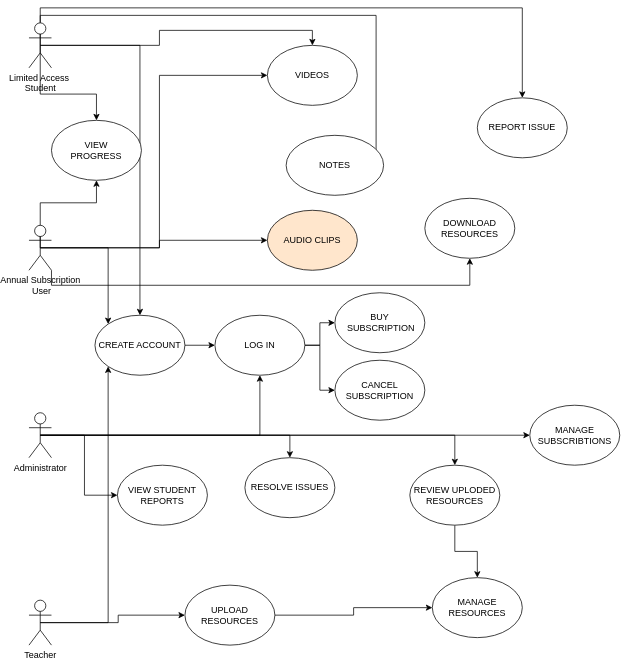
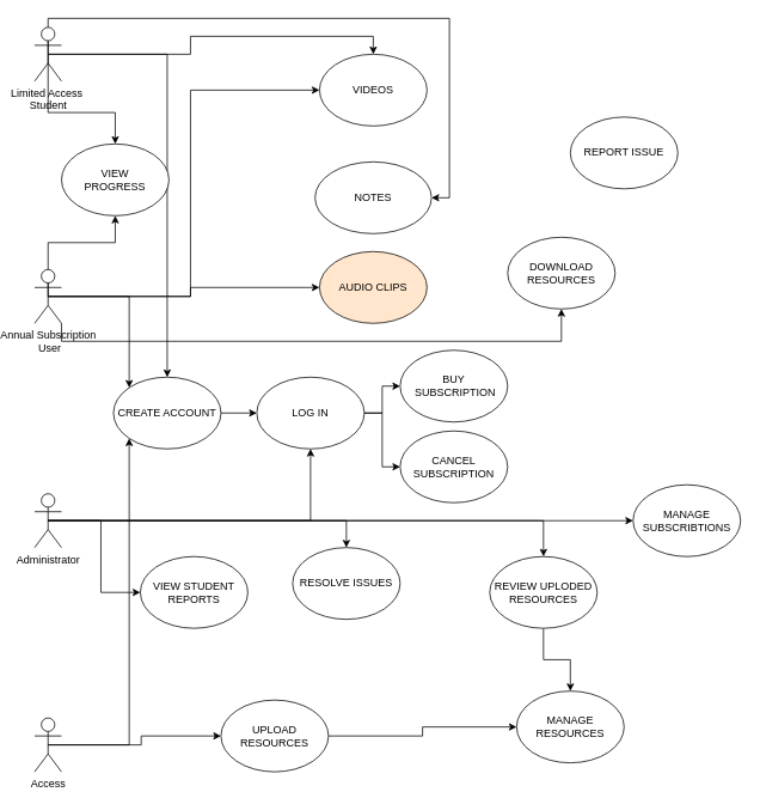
  <mxCell id="0" />
  <mxCell id="1" parent="0" />
  <mxCell id="2" style="edgeStyle=orthogonalEdgeStyle;rounded=0;orthogonalLoop=1;jettySize=auto;html=1;exitX=0.5;exitY=0.5;exitDx=0;exitDy=0;exitPerimeter=0;entryX=0;entryY=0;entryDx=0;entryDy=0;" edge="1" parent="1" source="7" target="39"><mxGeometry relative="1" as="geometry" /></mxCell>
  <mxCell id="3" style="edgeStyle=orthogonalEdgeStyle;rounded=0;orthogonalLoop=1;jettySize=auto;html=1;exitX=0.5;exitY=0.5;exitDx=0;exitDy=0;exitPerimeter=0;entryX=0;entryY=0.5;entryDx=0;entryDy=0;" edge="1" parent="1" source="7" target="27"><mxGeometry relative="1" as="geometry" /></mxCell>
  <mxCell id="4" style="edgeStyle=orthogonalEdgeStyle;rounded=0;orthogonalLoop=1;jettySize=auto;html=1;exitX=0.5;exitY=0.5;exitDx=0;exitDy=0;exitPerimeter=0;entryX=0;entryY=0.5;entryDx=0;entryDy=0;" edge="1" parent="1" source="7" target="23"><mxGeometry relative="1" as="geometry" /></mxCell>
  <mxCell id="5" style="edgeStyle=orthogonalEdgeStyle;rounded=0;orthogonalLoop=1;jettySize=auto;html=1;exitX=1;exitY=1;exitDx=0;exitDy=0;exitPerimeter=0;entryX=0.5;entryY=1;entryDx=0;entryDy=0;" edge="1" parent="1" source="7" target="26"><mxGeometry relative="1" as="geometry" /></mxCell>
  <mxCell id="6" style="edgeStyle=orthogonalEdgeStyle;rounded=0;orthogonalLoop=1;jettySize=auto;html=1;exitX=0.5;exitY=0.5;exitDx=0;exitDy=0;exitPerimeter=0;entryX=0.5;entryY=1;entryDx=0;entryDy=0;" edge="1" parent="1" source="7" target="43"><mxGeometry relative="1" as="geometry"><mxPoint x="108" y="230" as="targetPoint" /></mxGeometry></mxCell>
  <mxCell id="7" value="&lt;div&gt;Annual Subscription&lt;/div&gt;&lt;div&gt;&amp;nbsp;User&lt;/div&gt;" style="shape=umlActor;verticalLabelPosition=bottom;verticalAlign=top;html=1;outlineConnect=0;" vertex="1" parent="1"><mxGeometry x="20" y="300" width="30" height="60" as="geometry" /></mxCell>
  <mxCell id="8" style="edgeStyle=orthogonalEdgeStyle;rounded=0;orthogonalLoop=1;jettySize=auto;html=1;exitX=0.5;exitY=0.5;exitDx=0;exitDy=0;exitPerimeter=0;" edge="1" parent="1" source="13" target="39"><mxGeometry relative="1" as="geometry" /></mxCell>
  <mxCell id="9" style="edgeStyle=orthogonalEdgeStyle;rounded=0;orthogonalLoop=1;jettySize=auto;html=1;exitX=0.5;exitY=0.5;exitDx=0;exitDy=0;exitPerimeter=0;entryX=0.5;entryY=0;entryDx=0;entryDy=0;" edge="1" parent="1" source="13" target="23"><mxGeometry relative="1" as="geometry" /></mxCell>
  <mxCell id="10" style="edgeStyle=orthogonalEdgeStyle;rounded=0;orthogonalLoop=1;jettySize=auto;html=1;exitX=0.5;exitY=0.5;exitDx=0;exitDy=0;exitPerimeter=0;entryX=1;entryY=0.5;entryDx=0;entryDy=0;" edge="1" parent="1" source="13" target="24"><mxGeometry relative="1" as="geometry"><Array as="points"><mxPoint x="35" y="20" /><mxPoint x="483" y="20" /><mxPoint x="483" y="220" /></Array></mxGeometry></mxCell>
- <mxCell id="11" style="edgeStyle=orthogonalEdgeStyle;rounded=0;orthogonalLoop=1;jettySize=auto;html=1;exitX=0.5;exitY=0;exitDx=0;exitDy=0;exitPerimeter=0;entryX=0.5;entryY=0;entryDx=0;entryDy=0;" edge="1" parent="1" source="13" target="33"><mxGeometry relative="1" as="geometry" /></mxCell>
  <mxCell id="12" style="edgeStyle=orthogonalEdgeStyle;rounded=0;orthogonalLoop=1;jettySize=auto;html=1;exitX=0.5;exitY=0.5;exitDx=0;exitDy=0;exitPerimeter=0;entryX=0.5;entryY=0;entryDx=0;entryDy=0;" edge="1" parent="1" source="13" target="43"><mxGeometry relative="1" as="geometry"><mxPoint x="108" y="160" as="targetPoint" /></mxGeometry></mxCell>
  <mxCell id="13" value="&lt;div&gt;Limited Access&amp;nbsp;&lt;/div&gt;&lt;div&gt;Student&lt;/div&gt;" style="shape=umlActor;verticalLabelPosition=bottom;verticalAlign=top;html=1;outlineConnect=0;" vertex="1" parent="1"><mxGeometry x="20" y="30" width="30" height="60" as="geometry" /></mxCell>
  <mxCell id="14" style="edgeStyle=orthogonalEdgeStyle;rounded=0;orthogonalLoop=1;jettySize=auto;html=1;exitX=0.5;exitY=0.5;exitDx=0;exitDy=0;exitPerimeter=0;entryX=0.5;entryY=1;entryDx=0;entryDy=0;" edge="1" parent="1" source="19" target="37"><mxGeometry relative="1" as="geometry" /></mxCell>
  <mxCell id="15" style="edgeStyle=orthogonalEdgeStyle;rounded=0;orthogonalLoop=1;jettySize=auto;html=1;exitX=0.5;exitY=0.5;exitDx=0;exitDy=0;exitPerimeter=0;entryX=0;entryY=0.5;entryDx=0;entryDy=0;" edge="1" parent="1" source="19" target="34"><mxGeometry relative="1" as="geometry" /></mxCell>
  <mxCell id="16" style="edgeStyle=orthogonalEdgeStyle;rounded=0;orthogonalLoop=1;jettySize=auto;html=1;exitX=0.5;exitY=0.5;exitDx=0;exitDy=0;exitPerimeter=0;" edge="1" parent="1" source="19" target="32"><mxGeometry relative="1" as="geometry" /></mxCell>
  <mxCell id="17" style="edgeStyle=orthogonalEdgeStyle;rounded=0;orthogonalLoop=1;jettySize=auto;html=1;exitX=0.5;exitY=0.5;exitDx=0;exitDy=0;exitPerimeter=0;entryX=0.5;entryY=0;entryDx=0;entryDy=0;" edge="1" parent="1" source="19" target="41"><mxGeometry relative="1" as="geometry" /></mxCell>
  <mxCell id="18" style="edgeStyle=orthogonalEdgeStyle;rounded=0;orthogonalLoop=1;jettySize=auto;html=1;exitX=0.5;exitY=0.5;exitDx=0;exitDy=0;exitPerimeter=0;" edge="1" parent="1" source="19" target="42"><mxGeometry relative="1" as="geometry" /></mxCell>
  <mxCell id="19" value="Administrator&lt;br&gt;&lt;div&gt;&lt;br&gt;&lt;/div&gt;" style="shape=umlActor;verticalLabelPosition=bottom;verticalAlign=top;html=1;outlineConnect=0;" vertex="1" parent="1"><mxGeometry x="20" y="550" width="30" height="60" as="geometry" /></mxCell>
  <mxCell id="20" style="edgeStyle=orthogonalEdgeStyle;rounded=0;orthogonalLoop=1;jettySize=auto;html=1;exitX=0.5;exitY=0.5;exitDx=0;exitDy=0;exitPerimeter=0;entryX=0;entryY=0.5;entryDx=0;entryDy=0;" edge="1" parent="1" source="22" target="30"><mxGeometry relative="1" as="geometry" /></mxCell>
  <mxCell id="21" style="edgeStyle=orthogonalEdgeStyle;rounded=0;orthogonalLoop=1;jettySize=auto;html=1;exitX=0.5;exitY=0.5;exitDx=0;exitDy=0;exitPerimeter=0;entryX=0;entryY=1;entryDx=0;entryDy=0;" edge="1" parent="1" source="22" target="39"><mxGeometry relative="1" as="geometry" /></mxCell>
- <mxCell id="22" value="Teacher" style="shape=umlActor;verticalLabelPosition=bottom;verticalAlign=top;html=1;outlineConnect=0;" vertex="1" parent="1"><mxGeometry x="20" y="800" width="30" height="60" as="geometry" /></mxCell>
+ <mxCell id="22" value="Access" style="shape=umlActor;verticalLabelPosition=bottom;verticalAlign=top;html=1;outlineConnect=0;" vertex="1" parent="1"><mxGeometry x="20" y="800" width="30" height="60" as="geometry" /></mxCell>
  <mxCell id="23" value="VIDEOS" style="ellipse;whiteSpace=wrap;html=1;" vertex="1" parent="1"><mxGeometry x="338" y="60" width="120" height="80" as="geometry" /></mxCell>
- <mxCell id="24" value="NOTES" style="ellipse;whiteSpace=wrap;html=1;" vertex="1" parent="1"><mxGeometry x="363" y="180" width="130" height="80" as="geometry" /></mxCell>
+ <mxCell id="24" value="NOTES" style="ellipse;whiteSpace=wrap;html=1;" vertex="1" parent="1"><mxGeometry x="333" y="180" width="130" height="80" as="geometry" /></mxCell>
  <mxCell id="25" value="CANCEL SUBSCRIPTION" style="ellipse;whiteSpace=wrap;html=1;" vertex="1" parent="1"><mxGeometry x="428" y="480" width="120" height="80" as="geometry" /></mxCell>
  <mxCell id="26" value="DOWNLOAD RESOURCES" style="ellipse;whiteSpace=wrap;html=1;" vertex="1" parent="1"><mxGeometry x="548" y="264" width="120" height="80" as="geometry" /></mxCell>
  <mxCell id="27" value="&lt;div&gt;AUDIO CLIPS&lt;/div&gt;" style="ellipse;whiteSpace=wrap;html=1;fillColor=#ffe6cc;" vertex="1" parent="1"><mxGeometry x="338" y="280" width="120" height="80" as="geometry" /></mxCell>
  <mxCell id="28" value="MANAGE RESOURCES" style="ellipse;whiteSpace=wrap;html=1;" vertex="1" parent="1"><mxGeometry x="558" y="770" width="120" height="80" as="geometry" /></mxCell>
  <mxCell id="29" style="edgeStyle=orthogonalEdgeStyle;rounded=0;orthogonalLoop=1;jettySize=auto;html=1;exitX=1;exitY=0.5;exitDx=0;exitDy=0;entryX=0;entryY=0.5;entryDx=0;entryDy=0;" edge="1" parent="1" source="30" target="28"><mxGeometry relative="1" as="geometry" /></mxCell>
  <mxCell id="30" value="UPLOAD RESOURCES" style="ellipse;whiteSpace=wrap;html=1;" vertex="1" parent="1"><mxGeometry x="228" y="780" width="120" height="80" as="geometry" /></mxCell>
  <mxCell id="31" style="edgeStyle=orthogonalEdgeStyle;rounded=0;orthogonalLoop=1;jettySize=auto;html=1;exitX=0.5;exitY=1;exitDx=0;exitDy=0;entryX=0.5;entryY=0;entryDx=0;entryDy=0;" edge="1" parent="1" source="32" target="28"><mxGeometry relative="1" as="geometry" /></mxCell>
  <mxCell id="32" value="REVIEW UPLODED RESOURCES" style="ellipse;whiteSpace=wrap;html=1;" vertex="1" parent="1"><mxGeometry x="528" y="620" width="120" height="80" as="geometry" /></mxCell>
  <mxCell id="33" value="REPORT ISSUE" style="ellipse;whiteSpace=wrap;html=1;" vertex="1" parent="1"><mxGeometry x="618" y="130" width="120" height="80" as="geometry" /></mxCell>
  <mxCell id="34" value="VIEW STUDENT&lt;br&gt;REPORTS" style="ellipse;whiteSpace=wrap;html=1;" vertex="1" parent="1"><mxGeometry x="138" y="620" width="120" height="80" as="geometry" /></mxCell>
  <mxCell id="35" style="edgeStyle=orthogonalEdgeStyle;rounded=0;orthogonalLoop=1;jettySize=auto;html=1;exitX=1;exitY=0.5;exitDx=0;exitDy=0;entryX=0;entryY=0.5;entryDx=0;entryDy=0;" edge="1" parent="1" source="37" target="25"><mxGeometry relative="1" as="geometry" /></mxCell>
  <mxCell id="36" style="edgeStyle=orthogonalEdgeStyle;rounded=0;orthogonalLoop=1;jettySize=auto;html=1;exitX=1;exitY=0.5;exitDx=0;exitDy=0;entryX=0;entryY=0.5;entryDx=0;entryDy=0;" edge="1" parent="1" source="37" target="40"><mxGeometry relative="1" as="geometry" /></mxCell>
  <mxCell id="37" value="LOG IN" style="ellipse;whiteSpace=wrap;html=1;" vertex="1" parent="1"><mxGeometry x="268" y="420" width="120" height="80" as="geometry" /></mxCell>
  <mxCell id="38" style="edgeStyle=orthogonalEdgeStyle;rounded=0;orthogonalLoop=1;jettySize=auto;html=1;exitX=1;exitY=0.5;exitDx=0;exitDy=0;entryX=0;entryY=0.5;entryDx=0;entryDy=0;" edge="1" parent="1" source="39" target="37"><mxGeometry relative="1" as="geometry" /></mxCell>
  <mxCell id="39" value="CREATE ACCOUNT" style="ellipse;whiteSpace=wrap;html=1;" vertex="1" parent="1"><mxGeometry x="108" y="420" width="120" height="80" as="geometry" /></mxCell>
  <mxCell id="40" value="BUY&lt;div&gt;&amp;nbsp;SUBSCRIPTION&lt;/div&gt;" style="ellipse;whiteSpace=wrap;html=1;" vertex="1" parent="1"><mxGeometry x="428" y="390" width="120" height="80" as="geometry" /></mxCell>
  <mxCell id="41" value="RESOLVE ISSUES" style="ellipse;whiteSpace=wrap;html=1;" vertex="1" parent="1"><mxGeometry x="308" y="610" width="120" height="80" as="geometry" /></mxCell>
  <mxCell id="42" value="MANAGE SUBSCRIBTIONS" style="ellipse;whiteSpace=wrap;html=1;" vertex="1" parent="1"><mxGeometry x="688" y="540" width="120" height="80" as="geometry" /></mxCell>
  <mxCell id="43" value="VIEW &lt;br&gt;PROGRESS" style="ellipse;whiteSpace=wrap;html=1;" vertex="1" parent="1"><mxGeometry x="50" y="160" width="120" height="80" as="geometry" /></mxCell>
